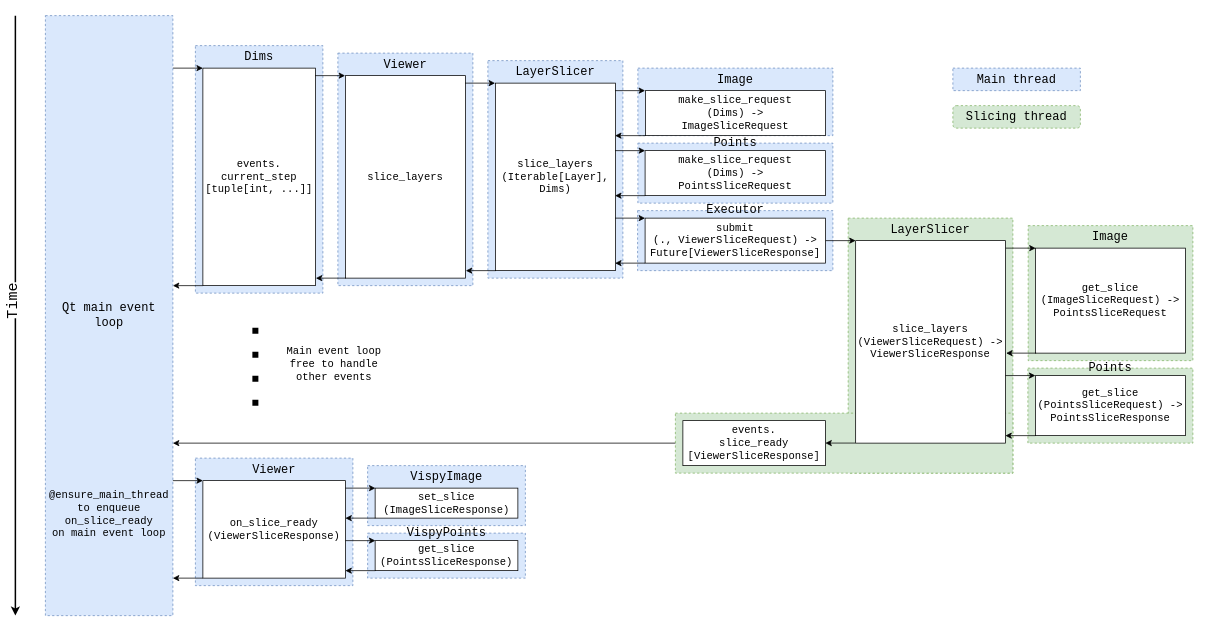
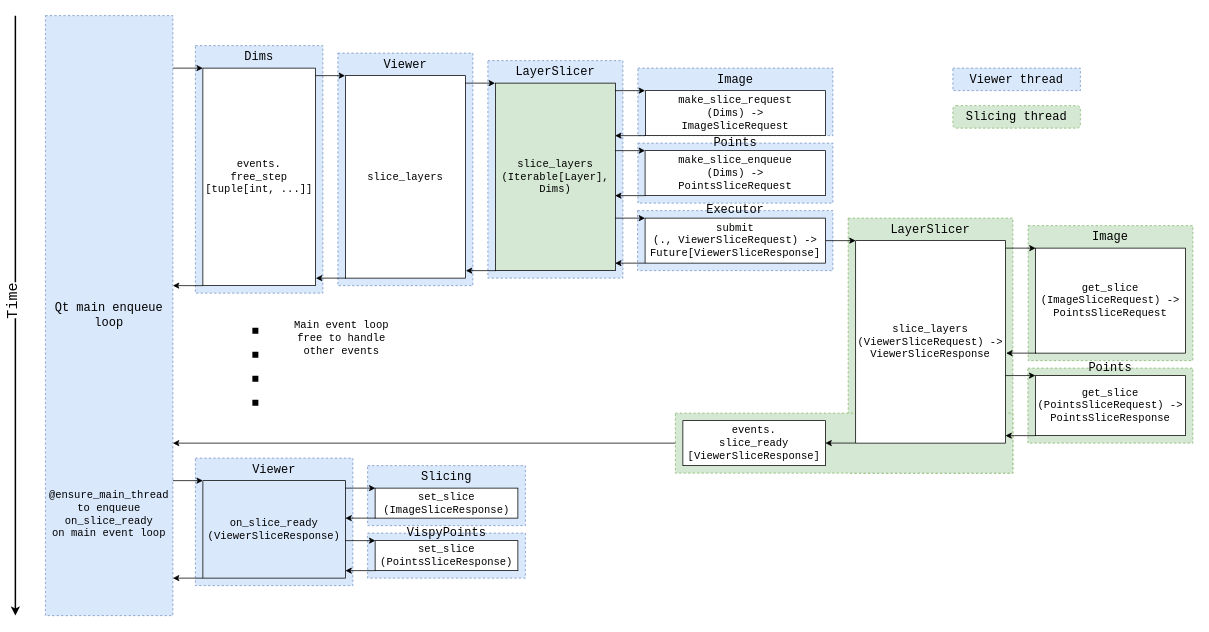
  <mxCell id="0" />
  <mxCell id="1" parent="0" />
  <mxCell id="2" value="VispyPoints" style="rounded=0;whiteSpace=wrap;html=1;verticalAlign=top;align=center;spacingLeft=0;spacingTop=-16;dashed=1;fillColor=#dae8fc;strokeColor=#6c8ebf;fontSize=16;horizontal=1;fontFamily=Courier New;" parent="1" vertex="1"><mxGeometry x="489.68" y="710" width="210.32" height="60" as="geometry" /></mxCell>
  <mxCell id="3" value="LayerSlicer" style="rounded=0;whiteSpace=wrap;html=1;verticalAlign=top;align=center;spacingLeft=0;spacingTop=0;dashed=1;fillColor=#d5e8d4;strokeColor=#82b366;fontSize=16;fontFamily=Courier New;" parent="1" vertex="1"><mxGeometry x="1130.38" y="290" width="219.62" height="340" as="geometry" /></mxCell>
  <mxCell id="4" value="" style="rounded=0;whiteSpace=wrap;html=1;verticalAlign=top;align=center;spacingLeft=0;spacingTop=0;dashed=1;fillColor=#d5e8d4;strokeColor=#82b366;fontSize=16;borderRight=none;fontFamily=Courier New;" parent="1" vertex="1"><mxGeometry x="900" y="550" width="450" height="80" as="geometry" /></mxCell>
- <mxCell id="5" value="VispyImage" style="rounded=0;whiteSpace=wrap;html=1;verticalAlign=top;align=center;spacingLeft=0;spacingTop=0;dashed=1;fillColor=#dae8fc;strokeColor=#6c8ebf;fontSize=16;horizontal=1;fontFamily=Courier New;" parent="1" vertex="1"><mxGeometry x="489.68" y="620" width="210.32" height="80" as="geometry" /></mxCell>
+ <mxCell id="5" value="Slicing" style="rounded=0;whiteSpace=wrap;html=1;verticalAlign=top;align=center;spacingLeft=0;spacingTop=0;dashed=1;fillColor=#dae8fc;strokeColor=#6c8ebf;fontSize=16;horizontal=1;fontFamily=Courier New;" parent="1" vertex="1"><mxGeometry x="489.68" y="620" width="210.32" height="80" as="geometry" /></mxCell>
  <mxCell id="6" value="Points" style="rounded=0;whiteSpace=wrap;html=1;verticalAlign=top;align=center;spacingLeft=0;spacingTop=-16;dashed=1;fillColor=#d5e8d4;horizontal=1;strokeColor=#82b366;fontSize=16;fontFamily=Courier New;" parent="1" vertex="1"><mxGeometry x="1370" y="490" width="220" height="100" as="geometry" /></mxCell>
  <mxCell id="7" value="Image" style="rounded=0;whiteSpace=wrap;html=1;verticalAlign=top;align=center;spacingLeft=0;spacingTop=0;dashed=1;fillColor=#d5e8d4;horizontal=1;strokeColor=#82b366;fontSize=16;fontFamily=Courier New;" parent="1" vertex="1"><mxGeometry x="1370.38" y="300" width="219.62" height="180" as="geometry" /></mxCell>
  <mxCell id="8" value="Points" style="rounded=0;whiteSpace=wrap;html=1;verticalAlign=top;align=center;spacingLeft=0;spacingTop=-16;dashed=1;fillColor=#dae8fc;horizontal=1;strokeColor=#6c8ebf;fontSize=16;fontFamily=Courier New;" parent="1" vertex="1"><mxGeometry x="850" y="190" width="260" height="80" as="geometry" /></mxCell>
  <mxCell id="9" value="Image" style="rounded=0;whiteSpace=wrap;html=1;verticalAlign=top;align=center;spacingLeft=0;spacingTop=0;dashed=1;fillColor=#dae8fc;horizontal=1;strokeColor=#6c8ebf;fontSize=16;fontFamily=Courier New;" parent="1" vertex="1"><mxGeometry x="850" y="90" width="260" height="90" as="geometry" /></mxCell>
  <mxCell id="10" value="LayerSlicer" style="rounded=0;whiteSpace=wrap;html=1;verticalAlign=top;align=center;spacingLeft=0;spacingTop=0;dashed=1;fillColor=#dae8fc;strokeColor=#6c8ebf;fontSize=16;fontFamily=Courier New;" parent="1" vertex="1"><mxGeometry x="650" y="80" width="180" height="290" as="geometry" /></mxCell>
  <mxCell id="11" value="Viewer" style="rounded=0;whiteSpace=wrap;html=1;verticalAlign=top;align=center;spacingLeft=0;spacingTop=0;dashed=1;fillColor=#dae8fc;strokeColor=#6c8ebf;fontSize=16;fontFamily=Courier New;" parent="1" vertex="1"><mxGeometry x="450" y="70" width="180" height="310" as="geometry" /></mxCell>
  <mxCell id="12" value="slice_layers" style="rounded=0;whiteSpace=wrap;html=1;fontSize=14;fontFamily=Courier New;" parent="1" vertex="1"><mxGeometry x="460" y="100" width="160" height="270" as="geometry" /></mxCell>
  <mxCell id="13" value="Dims" style="rounded=0;whiteSpace=wrap;html=1;verticalAlign=top;align=center;spacingLeft=0;spacingTop=0;dashed=1;fillColor=#dae8fc;strokeColor=#6c8ebf;fontSize=16;fontFamily=Courier New;" parent="1" vertex="1"><mxGeometry x="260" y="60" width="170" height="330" as="geometry" /></mxCell>
- <mxCell id="14" value="events.&lt;br style=&quot;font-size: 14px;&quot;&gt;current_step&lt;br style=&quot;font-size: 14px;&quot;&gt;[tuple[int, ...]]" style="rounded=0;whiteSpace=wrap;html=1;fontSize=14;fontFamily=Courier New;" parent="1" vertex="1"><mxGeometry x="270" y="90" width="150" height="290" as="geometry" /></mxCell>
+ <mxCell id="14" value="events.&lt;br style=&quot;font-size: 14px;&quot;&gt;free_step&lt;br style=&quot;font-size: 14px;&quot;&gt;[tuple[int, ...]]" style="rounded=0;whiteSpace=wrap;html=1;fontSize=14;fontFamily=Courier New;" parent="1" vertex="1"><mxGeometry x="270" y="90" width="150" height="290" as="geometry" /></mxCell>
  <mxCell id="15" value="" style="endArrow=classic;html=1;rounded=0;fontSize=16;fontFamily=Courier New;" parent="1" edge="1"><mxGeometry width="50" height="50" relative="1" as="geometry"><mxPoint x="230" y="90" as="sourcePoint" /><mxPoint x="270" y="90" as="targetPoint" /></mxGeometry></mxCell>
  <mxCell id="16" value="" style="endArrow=classic;html=1;rounded=0;fontSize=16;fontFamily=Courier New;" parent="1" edge="1"><mxGeometry width="50" height="50" relative="1" as="geometry"><mxPoint x="419.62" y="100" as="sourcePoint" /><mxPoint x="459.62" y="100" as="targetPoint" /></mxGeometry></mxCell>
  <mxCell id="17" value="" style="endArrow=classic;html=1;rounded=0;fontSize=16;fontFamily=Courier New;" parent="1" edge="1"><mxGeometry width="50" height="50" relative="1" as="geometry"><mxPoint x="619.62" y="110" as="sourcePoint" /><mxPoint x="659.62" y="110" as="targetPoint" /></mxGeometry></mxCell>
  <mxCell id="18" value="" style="endArrow=classic;html=1;rounded=0;fontSize=16;fontFamily=Courier New;" parent="1" edge="1"><mxGeometry width="50" height="50" relative="1" as="geometry"><mxPoint x="460.63" y="370" as="sourcePoint" /><mxPoint x="420.63" y="370" as="targetPoint" /></mxGeometry></mxCell>
  <mxCell id="19" value="" style="endArrow=classic;html=1;rounded=0;fontSize=16;fontFamily=Courier New;" parent="1" edge="1"><mxGeometry width="50" height="50" relative="1" as="geometry"><mxPoint x="270" y="380" as="sourcePoint" /><mxPoint x="230" y="380" as="targetPoint" /></mxGeometry></mxCell>
- <mxCell id="20" value="slice_layers&lt;br style=&quot;font-size: 14px;&quot;&gt;(Iterable[Layer], Dims)" style="rounded=0;whiteSpace=wrap;html=1;fontSize=14;fontFamily=Courier New;" parent="1" vertex="1"><mxGeometry x="660" y="110" width="160" height="250" as="geometry" /></mxCell>
+ <mxCell id="20" value="slice_layers&lt;br style=&quot;font-size: 14px;&quot;&gt;(Iterable[Layer], Dims)" style="rounded=0;whiteSpace=wrap;html=1;fontSize=14;fontFamily=Courier New;fillColor=#d5e8d4;" parent="1" vertex="1"><mxGeometry x="660" y="110" width="160" height="250" as="geometry" /></mxCell>
  <mxCell id="21" value="make_slice_request&lt;br style=&quot;font-size: 14px;&quot;&gt;(Dims) -&amp;gt;&lt;br style=&quot;font-size: 14px;&quot;&gt;ImageSliceRequest" style="rounded=0;whiteSpace=wrap;html=1;fontSize=14;fontFamily=Courier New;" parent="1" vertex="1"><mxGeometry x="860" y="120" width="240" height="60" as="geometry" /></mxCell>
  <mxCell id="22" value="Executor" style="rounded=0;whiteSpace=wrap;html=1;verticalAlign=top;align=center;spacingLeft=0;spacingTop=-16;dashed=1;fillColor=#dae8fc;horizontal=1;strokeColor=#6c8ebf;fontSize=16;fontFamily=Courier New;" parent="1" vertex="1"><mxGeometry x="849.62" y="280" width="260.38" height="80" as="geometry" /></mxCell>
  <mxCell id="23" value="submit&lt;br style=&quot;font-size: 14px;&quot;&gt;(., ViewerSliceRequest) -&amp;gt;&lt;br style=&quot;font-size: 14px;&quot;&gt;Future[ViewerSliceResponse]" style="rounded=0;whiteSpace=wrap;html=1;fontSize=14;fontFamily=Courier New;" parent="1" vertex="1"><mxGeometry x="859.62" y="290" width="240.38" height="60" as="geometry" /></mxCell>
  <mxCell id="24" value="" style="endArrow=classic;html=1;rounded=0;fontSize=16;fontFamily=Courier New;" parent="1" edge="1"><mxGeometry width="50" height="50" relative="1" as="geometry"><mxPoint x="859.62" y="350" as="sourcePoint" /><mxPoint x="819.62" y="350" as="targetPoint" /></mxGeometry></mxCell>
  <mxCell id="25" value="" style="endArrow=classic;html=1;rounded=0;fontSize=16;fontFamily=Courier New;" parent="1" edge="1"><mxGeometry width="50" height="50" relative="1" as="geometry"><mxPoint x="819.62" y="290" as="sourcePoint" /><mxPoint x="859.62" y="290" as="targetPoint" /></mxGeometry></mxCell>
  <mxCell id="26" value="slice_layers&lt;br style=&quot;font-size: 14px;&quot;&gt;(ViewerSliceRequest) -&amp;gt;&lt;br style=&quot;font-size: 14px;&quot;&gt;ViewerSliceResponse" style="rounded=0;whiteSpace=wrap;html=1;fontSize=14;fontFamily=Courier New;" parent="1" vertex="1"><mxGeometry x="1140.38" y="320" width="199.62" height="270" as="geometry" /></mxCell>
  <mxCell id="27" value="get_slice&lt;br style=&quot;font-size: 14px;&quot;&gt;(ImageSliceRequest) -&amp;gt; PointsSliceRequest" style="rounded=0;whiteSpace=wrap;html=1;fontSize=14;fontFamily=Courier New;" parent="1" vertex="1"><mxGeometry x="1380" y="330" width="200" height="140" as="geometry" /></mxCell>
  <mxCell id="28" value="get_slice&lt;br style=&quot;font-size: 14px;&quot;&gt;(PointsSliceRequest) -&amp;gt; PointsSliceResponse" style="rounded=0;whiteSpace=wrap;html=1;fontSize=14;fontFamily=Courier New;" parent="1" vertex="1"><mxGeometry x="1380" y="500" width="200" height="80" as="geometry" /></mxCell>
  <mxCell id="29" value="" style="endArrow=classic;html=1;rounded=0;fontSize=16;fontFamily=Courier New;" parent="1" edge="1"><mxGeometry width="50" height="50" relative="1" as="geometry"><mxPoint x="1340.38" y="330" as="sourcePoint" /><mxPoint x="1380.38" y="330" as="targetPoint" /></mxGeometry></mxCell>
  <mxCell id="30" value="" style="endArrow=classic;html=1;rounded=0;fontSize=16;fontFamily=Courier New;" parent="1" edge="1"><mxGeometry width="50" height="50" relative="1" as="geometry"><mxPoint x="660.62" y="360" as="sourcePoint" /><mxPoint x="620.62" y="360" as="targetPoint" /></mxGeometry></mxCell>
  <mxCell id="31" value="" style="endArrow=classic;html=1;rounded=0;fontSize=16;fontFamily=Courier New;" parent="1" edge="1"><mxGeometry width="50" height="50" relative="1" as="geometry"><mxPoint x="1340" y="499.93" as="sourcePoint" /><mxPoint x="1380" y="499.93" as="targetPoint" /></mxGeometry></mxCell>
  <mxCell id="32" value="" style="endArrow=classic;html=1;rounded=0;fontSize=16;fontFamily=Courier New;" parent="1" edge="1"><mxGeometry width="50" height="50" relative="1" as="geometry"><mxPoint x="1380" y="580" as="sourcePoint" /><mxPoint x="1340" y="580" as="targetPoint" /></mxGeometry></mxCell>
  <mxCell id="33" value="" style="endArrow=classic;html=1;rounded=0;fontSize=16;fontFamily=Courier New;" parent="1" edge="1"><mxGeometry width="50" height="50" relative="1" as="geometry"><mxPoint x="1381" y="470" as="sourcePoint" /><mxPoint x="1341" y="470" as="targetPoint" /></mxGeometry></mxCell>
  <mxCell id="34" value="Viewer" style="rounded=0;whiteSpace=wrap;html=1;verticalAlign=top;align=center;spacingLeft=0;spacingTop=0;dashed=1;fillColor=#dae8fc;strokeColor=#6c8ebf;fontSize=16;fontFamily=Courier New;" parent="1" vertex="1"><mxGeometry x="260" y="610" width="210" height="170" as="geometry" /></mxCell>
- <mxCell id="35" value="on_slice_ready&lt;br style=&quot;font-size: 14px;&quot;&gt;(ViewerSliceResponse)" style="rounded=0;whiteSpace=wrap;html=1;fontSize=14;fontFamily=Courier New;" parent="1" vertex="1"><mxGeometry x="270" y="640" width="190" height="130" as="geometry" /></mxCell>
+ <mxCell id="35" value="on_slice_ready&lt;br style=&quot;font-size: 14px;&quot;&gt;(ViewerSliceResponse)" style="rounded=0;whiteSpace=wrap;html=1;fontSize=14;fontFamily=Courier New;fillColor=#dae8fc;" parent="1" vertex="1"><mxGeometry x="270" y="640" width="190" height="130" as="geometry" /></mxCell>
  <mxCell id="36" value="events.&lt;br style=&quot;font-size: 14px;&quot;&gt;slice_ready&lt;br style=&quot;font-size: 14px;&quot;&gt;[ViewerSliceResponse]" style="rounded=0;whiteSpace=wrap;html=1;fontSize=14;fontFamily=Courier New;" parent="1" vertex="1"><mxGeometry x="910" y="560" width="190" height="60" as="geometry" /></mxCell>
  <mxCell id="37" value="set_slice&lt;br style=&quot;font-size: 14px;&quot;&gt;(ImageSliceResponse)" style="rounded=0;whiteSpace=wrap;html=1;fontSize=14;fontFamily=Courier New;" parent="1" vertex="1"><mxGeometry x="499.68" y="650" width="190.32" height="40" as="geometry" /></mxCell>
  <mxCell id="38" value="" style="endArrow=classic;html=1;rounded=0;fontSize=16;fontFamily=Courier New;" parent="1" edge="1"><mxGeometry width="50" height="50" relative="1" as="geometry"><mxPoint x="500" y="690" as="sourcePoint" /><mxPoint x="460" y="690" as="targetPoint" /></mxGeometry></mxCell>
  <mxCell id="39" value="" style="endArrow=classic;html=1;rounded=0;fontSize=16;fontFamily=Courier New;" parent="1" edge="1"><mxGeometry width="50" height="50" relative="1" as="geometry"><mxPoint x="460" y="650" as="sourcePoint" /><mxPoint x="500" y="650" as="targetPoint" /></mxGeometry></mxCell>
- <mxCell id="40" value="get_slice&lt;br style=&quot;font-size: 14px;&quot;&gt;(PointsSliceResponse)" style="rounded=0;whiteSpace=wrap;html=1;fontSize=14;fontFamily=Courier New;" parent="1" vertex="1"><mxGeometry x="499.68" y="720" width="190.32" height="40" as="geometry" /></mxCell>
+ <mxCell id="40" value="set_slice&lt;br style=&quot;font-size: 14px;&quot;&gt;(PointsSliceResponse)" style="rounded=0;whiteSpace=wrap;html=1;fontSize=14;fontFamily=Courier New;" parent="1" vertex="1"><mxGeometry x="499.68" y="720" width="190.32" height="40" as="geometry" /></mxCell>
  <mxCell id="41" value="" style="endArrow=classic;html=1;rounded=0;fontSize=16;fontFamily=Courier New;" parent="1" edge="1"><mxGeometry width="50" height="50" relative="1" as="geometry"><mxPoint x="500" y="760" as="sourcePoint" /><mxPoint x="460" y="760" as="targetPoint" /></mxGeometry></mxCell>
  <mxCell id="42" value="" style="endArrow=classic;html=1;rounded=0;fontSize=16;fontFamily=Courier New;" parent="1" edge="1"><mxGeometry width="50" height="50" relative="1" as="geometry"><mxPoint x="460" y="720" as="sourcePoint" /><mxPoint x="500" y="720" as="targetPoint" /></mxGeometry></mxCell>
- <mxCell id="43" value="Main thread" style="rounded=0;whiteSpace=wrap;html=1;verticalAlign=top;align=center;spacingLeft=0;spacingTop=0;dashed=1;fillColor=#dae8fc;strokeColor=#6c8ebf;fontFamily=Courier New;fontSize=16;" parent="1" vertex="1"><mxGeometry x="1270" y="90" width="170" height="30" as="geometry" /></mxCell>
+ <mxCell id="43" value="Viewer thread" style="rounded=0;whiteSpace=wrap;html=1;verticalAlign=top;align=center;spacingLeft=0;spacingTop=0;dashed=1;fillColor=#dae8fc;strokeColor=#6c8ebf;fontFamily=Courier New;fontSize=16;" parent="1" vertex="1"><mxGeometry x="1270" y="90" width="170" height="30" as="geometry" /></mxCell>
  <mxCell id="44" value="Slicing thread" style="whiteSpace=wrap;html=1;verticalAlign=top;align=center;spacingLeft=0;spacingTop=0;dashed=1;fillColor=#d5e8d4;strokeColor=#82b366;fontFamily=Courier New;fontSize=16;rounded=1;" parent="1" vertex="1"><mxGeometry x="1270" y="140" width="170" height="30" as="geometry" /></mxCell>
  <mxCell id="45" value="" style="endArrow=classic;html=1;rounded=0;fontSize=16;fontFamily=Courier New;" parent="1" edge="1"><mxGeometry width="50" height="50" relative="1" as="geometry"><mxPoint x="819.62" y="120" as="sourcePoint" /><mxPoint x="859.62" y="120" as="targetPoint" /></mxGeometry></mxCell>
  <mxCell id="46" value="" style="endArrow=classic;html=1;rounded=0;fontSize=16;fontFamily=Courier New;" parent="1" edge="1"><mxGeometry width="50" height="50" relative="1" as="geometry"><mxPoint x="859.62" y="180" as="sourcePoint" /><mxPoint x="819.62" y="180" as="targetPoint" /></mxGeometry></mxCell>
  <mxCell id="47" value="" style="endArrow=classic;html=1;rounded=0;fontSize=16;fontFamily=Courier New;" parent="1" edge="1"><mxGeometry width="50" height="50" relative="1" as="geometry"><mxPoint x="819.62" y="200" as="sourcePoint" /><mxPoint x="859.62" y="200" as="targetPoint" /></mxGeometry></mxCell>
  <mxCell id="48" value="" style="endArrow=classic;html=1;rounded=0;fontSize=16;fontFamily=Courier New;" parent="1" edge="1"><mxGeometry width="50" height="50" relative="1" as="geometry"><mxPoint x="859.62" y="260" as="sourcePoint" /><mxPoint x="819.62" y="260" as="targetPoint" /></mxGeometry></mxCell>
  <mxCell id="49" value="" style="endArrow=classic;html=1;rounded=0;fontSize=20;strokeWidth=2;fontFamily=Courier New;" parent="1" edge="1"><mxGeometry width="50" height="50" relative="1" as="geometry"><mxPoint x="20" y="20" as="sourcePoint" /><mxPoint x="20" y="820" as="targetPoint" /></mxGeometry></mxCell>
  <mxCell id="50" value="&lt;font style=&quot;font-size: 20px;&quot;&gt;Time&lt;/font&gt;" style="edgeLabel;html=1;align=center;verticalAlign=middle;resizable=0;points=[];fontSize=24;horizontal=0;fontFamily=Courier New;" parent="49" vertex="1" connectable="0"><mxGeometry x="-0.044" y="-5" relative="1" as="geometry"><mxPoint as="offset" /></mxGeometry></mxCell>
- <mxCell id="51" value="Qt main event loop" style="rounded=0;whiteSpace=wrap;html=1;verticalAlign=middle;align=center;spacingLeft=0;spacingTop=0;dashed=1;fillColor=#dae8fc;strokeColor=#6c8ebf;fontSize=16;horizontal=1;fontFamily=Courier New;" parent="1" vertex="1"><mxGeometry x="60" y="20" width="170" height="800" as="geometry" /></mxCell>
+ <mxCell id="51" value="Qt main enqueue loop" style="rounded=0;whiteSpace=wrap;html=1;verticalAlign=middle;align=center;spacingLeft=0;spacingTop=0;dashed=1;fillColor=#dae8fc;strokeColor=#6c8ebf;fontSize=16;horizontal=1;fontFamily=Courier New;" parent="1" vertex="1"><mxGeometry x="60" y="20" width="170" height="800" as="geometry" /></mxCell>
  <mxCell id="52" value="" style="endArrow=classic;html=1;rounded=0;fontSize=16;fontFamily=Courier New;" parent="1" edge="1"><mxGeometry width="50" height="50" relative="1" as="geometry"><mxPoint x="900" y="590" as="sourcePoint" /><mxPoint x="230" y="590" as="targetPoint" /></mxGeometry></mxCell>
  <mxCell id="53" value="" style="endArrow=classic;html=1;rounded=0;fontSize=16;fontFamily=Courier New;" parent="1" edge="1"><mxGeometry width="50" height="50" relative="1" as="geometry"><mxPoint x="230" y="640" as="sourcePoint" /><mxPoint x="270" y="640" as="targetPoint" /></mxGeometry></mxCell>
  <mxCell id="54" value="" style="endArrow=classic;html=1;rounded=0;fontSize=16;fontFamily=Courier New;" parent="1" edge="1"><mxGeometry width="50" height="50" relative="1" as="geometry"><mxPoint x="270" y="770" as="sourcePoint" /><mxPoint x="230" y="770" as="targetPoint" /></mxGeometry></mxCell>
  <mxCell id="55" value="" style="endArrow=classic;html=1;rounded=0;fontSize=16;fontFamily=Courier New;" parent="1" edge="1"><mxGeometry width="50" height="50" relative="1" as="geometry"><mxPoint x="1100.38" y="320" as="sourcePoint" /><mxPoint x="1140.38" y="320" as="targetPoint" /></mxGeometry></mxCell>
  <mxCell id="56" value="" style="endArrow=classic;html=1;rounded=0;fontSize=16;fontFamily=Courier New;" parent="1" edge="1"><mxGeometry width="50" height="50" relative="1" as="geometry"><mxPoint x="1140" y="589.92" as="sourcePoint" /><mxPoint x="1100" y="589.92" as="targetPoint" /></mxGeometry></mxCell>
- <mxCell id="57" value="make_slice_request&lt;br style=&quot;font-size: 14px;&quot;&gt;(Dims) -&amp;gt;&lt;br style=&quot;font-size: 14px;&quot;&gt;PointsSliceRequest" style="rounded=0;whiteSpace=wrap;html=1;fontSize=14;fontFamily=Courier New;" parent="1" vertex="1"><mxGeometry x="859.62" y="200" width="240.38" height="60" as="geometry" /></mxCell>
+ <mxCell id="57" value="make_slice_enqueue&lt;br style=&quot;font-size: 14px;&quot;&gt;(Dims) -&amp;gt;&lt;br style=&quot;font-size: 14px;&quot;&gt;PointsSliceRequest" style="rounded=0;whiteSpace=wrap;html=1;fontSize=14;fontFamily=Courier New;" parent="1" vertex="1"><mxGeometry x="859.62" y="200" width="240.38" height="60" as="geometry" /></mxCell>
  <mxCell id="58" value="" style="endArrow=none;dashed=1;html=1;dashPattern=1 3;strokeWidth=8;rounded=0;" parent="1" edge="1"><mxGeometry width="50" height="50" relative="1" as="geometry"><mxPoint x="340" y="540" as="sourcePoint" /><mxPoint x="340" y="420" as="targetPoint" /></mxGeometry></mxCell>
- <mxCell id="59" value="&lt;font face=&quot;Courier New&quot; style=&quot;font-size: 14px;&quot;&gt;Main event loop free to handle other events&lt;/font&gt;" style="text;html=1;strokeColor=none;fillColor=none;align=center;verticalAlign=middle;whiteSpace=wrap;rounded=0;" parent="1" vertex="1"><mxGeometry x="370" y="440" width="150" height="90" as="geometry" /></mxCell>
+ <mxCell id="59" value="&lt;font face=&quot;Courier New&quot; style=&quot;font-size: 14px;&quot;&gt;Main event loop free to handle other events&lt;/font&gt;" style="text;html=1;strokeColor=none;fillColor=none;align=center;verticalAlign=middle;whiteSpace=wrap;rounded=0;" parent="1" vertex="1"><mxGeometry x="380" y="405" width="150" height="90" as="geometry" /></mxCell>
  <mxCell id="60" value="&lt;font face=&quot;Courier New&quot; style=&quot;font-size: 14px;&quot;&gt;@ensure_main_thread to enqueue on_slice_ready&lt;br&gt;on main event loop&lt;br&gt;&lt;/font&gt;" style="text;html=1;strokeColor=none;fillColor=none;align=center;verticalAlign=middle;whiteSpace=wrap;rounded=0;" parent="1" vertex="1"><mxGeometry x="60" y="640" width="170" height="90" as="geometry" /></mxCell>
